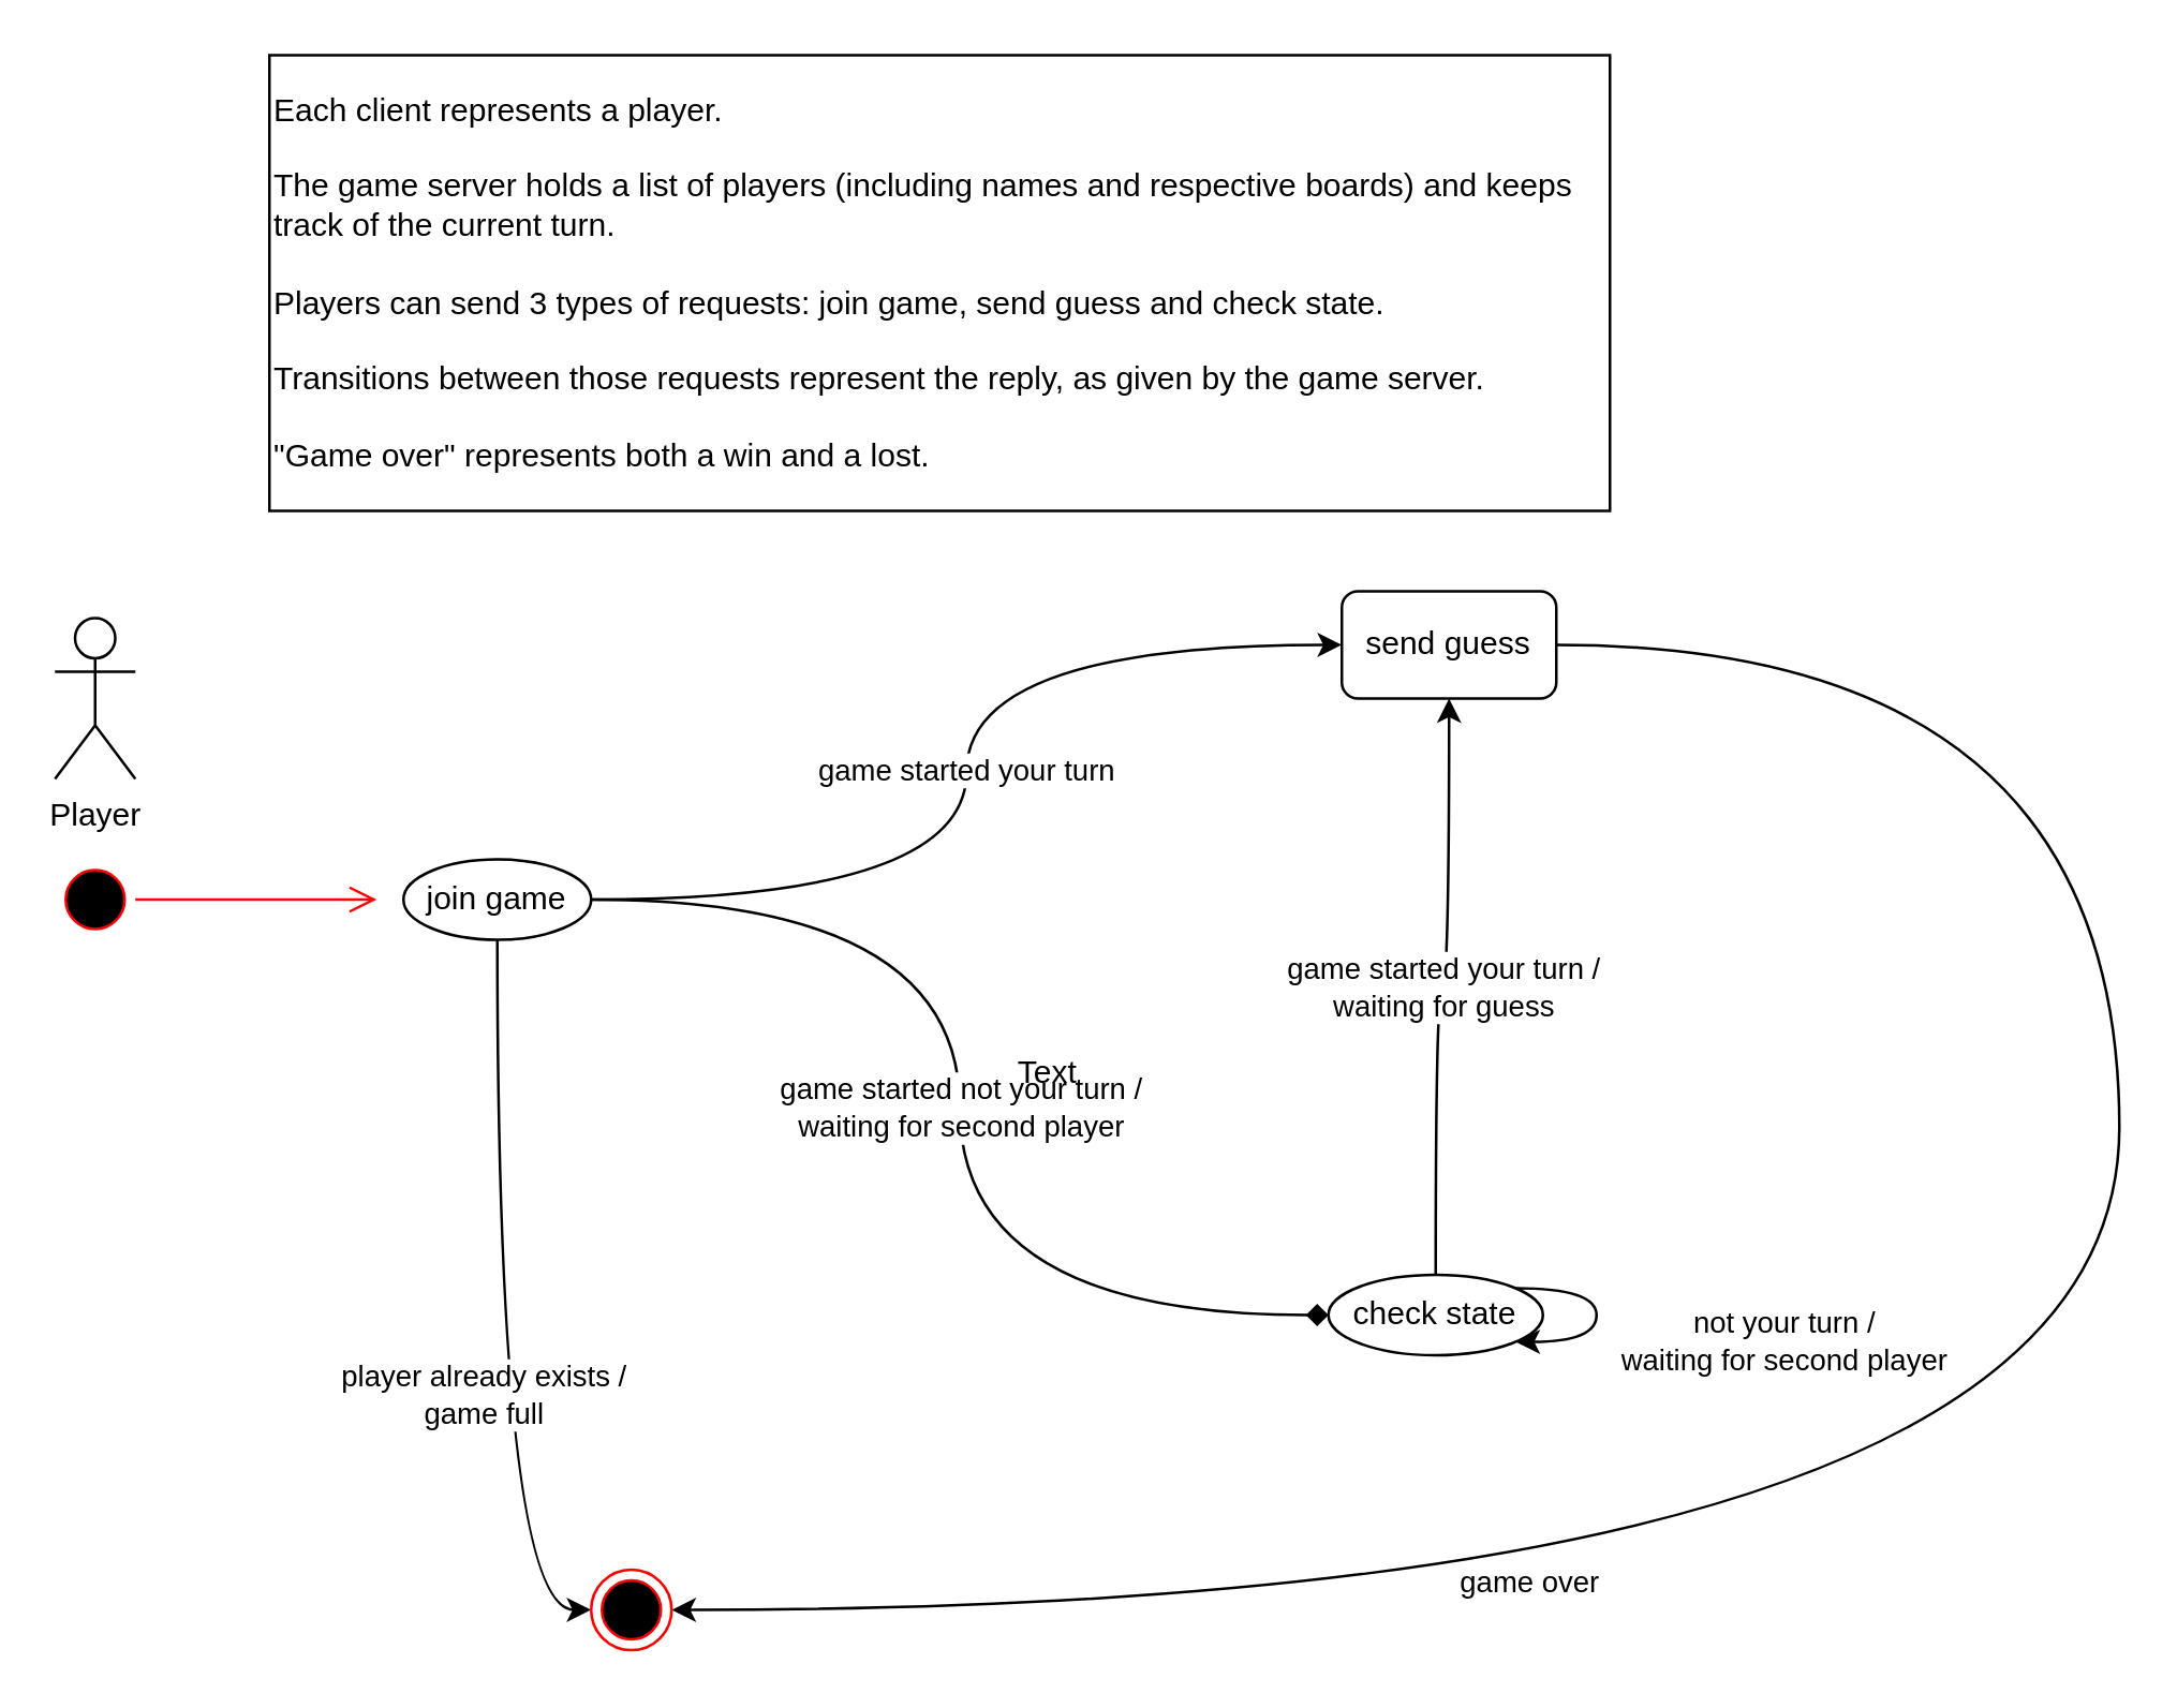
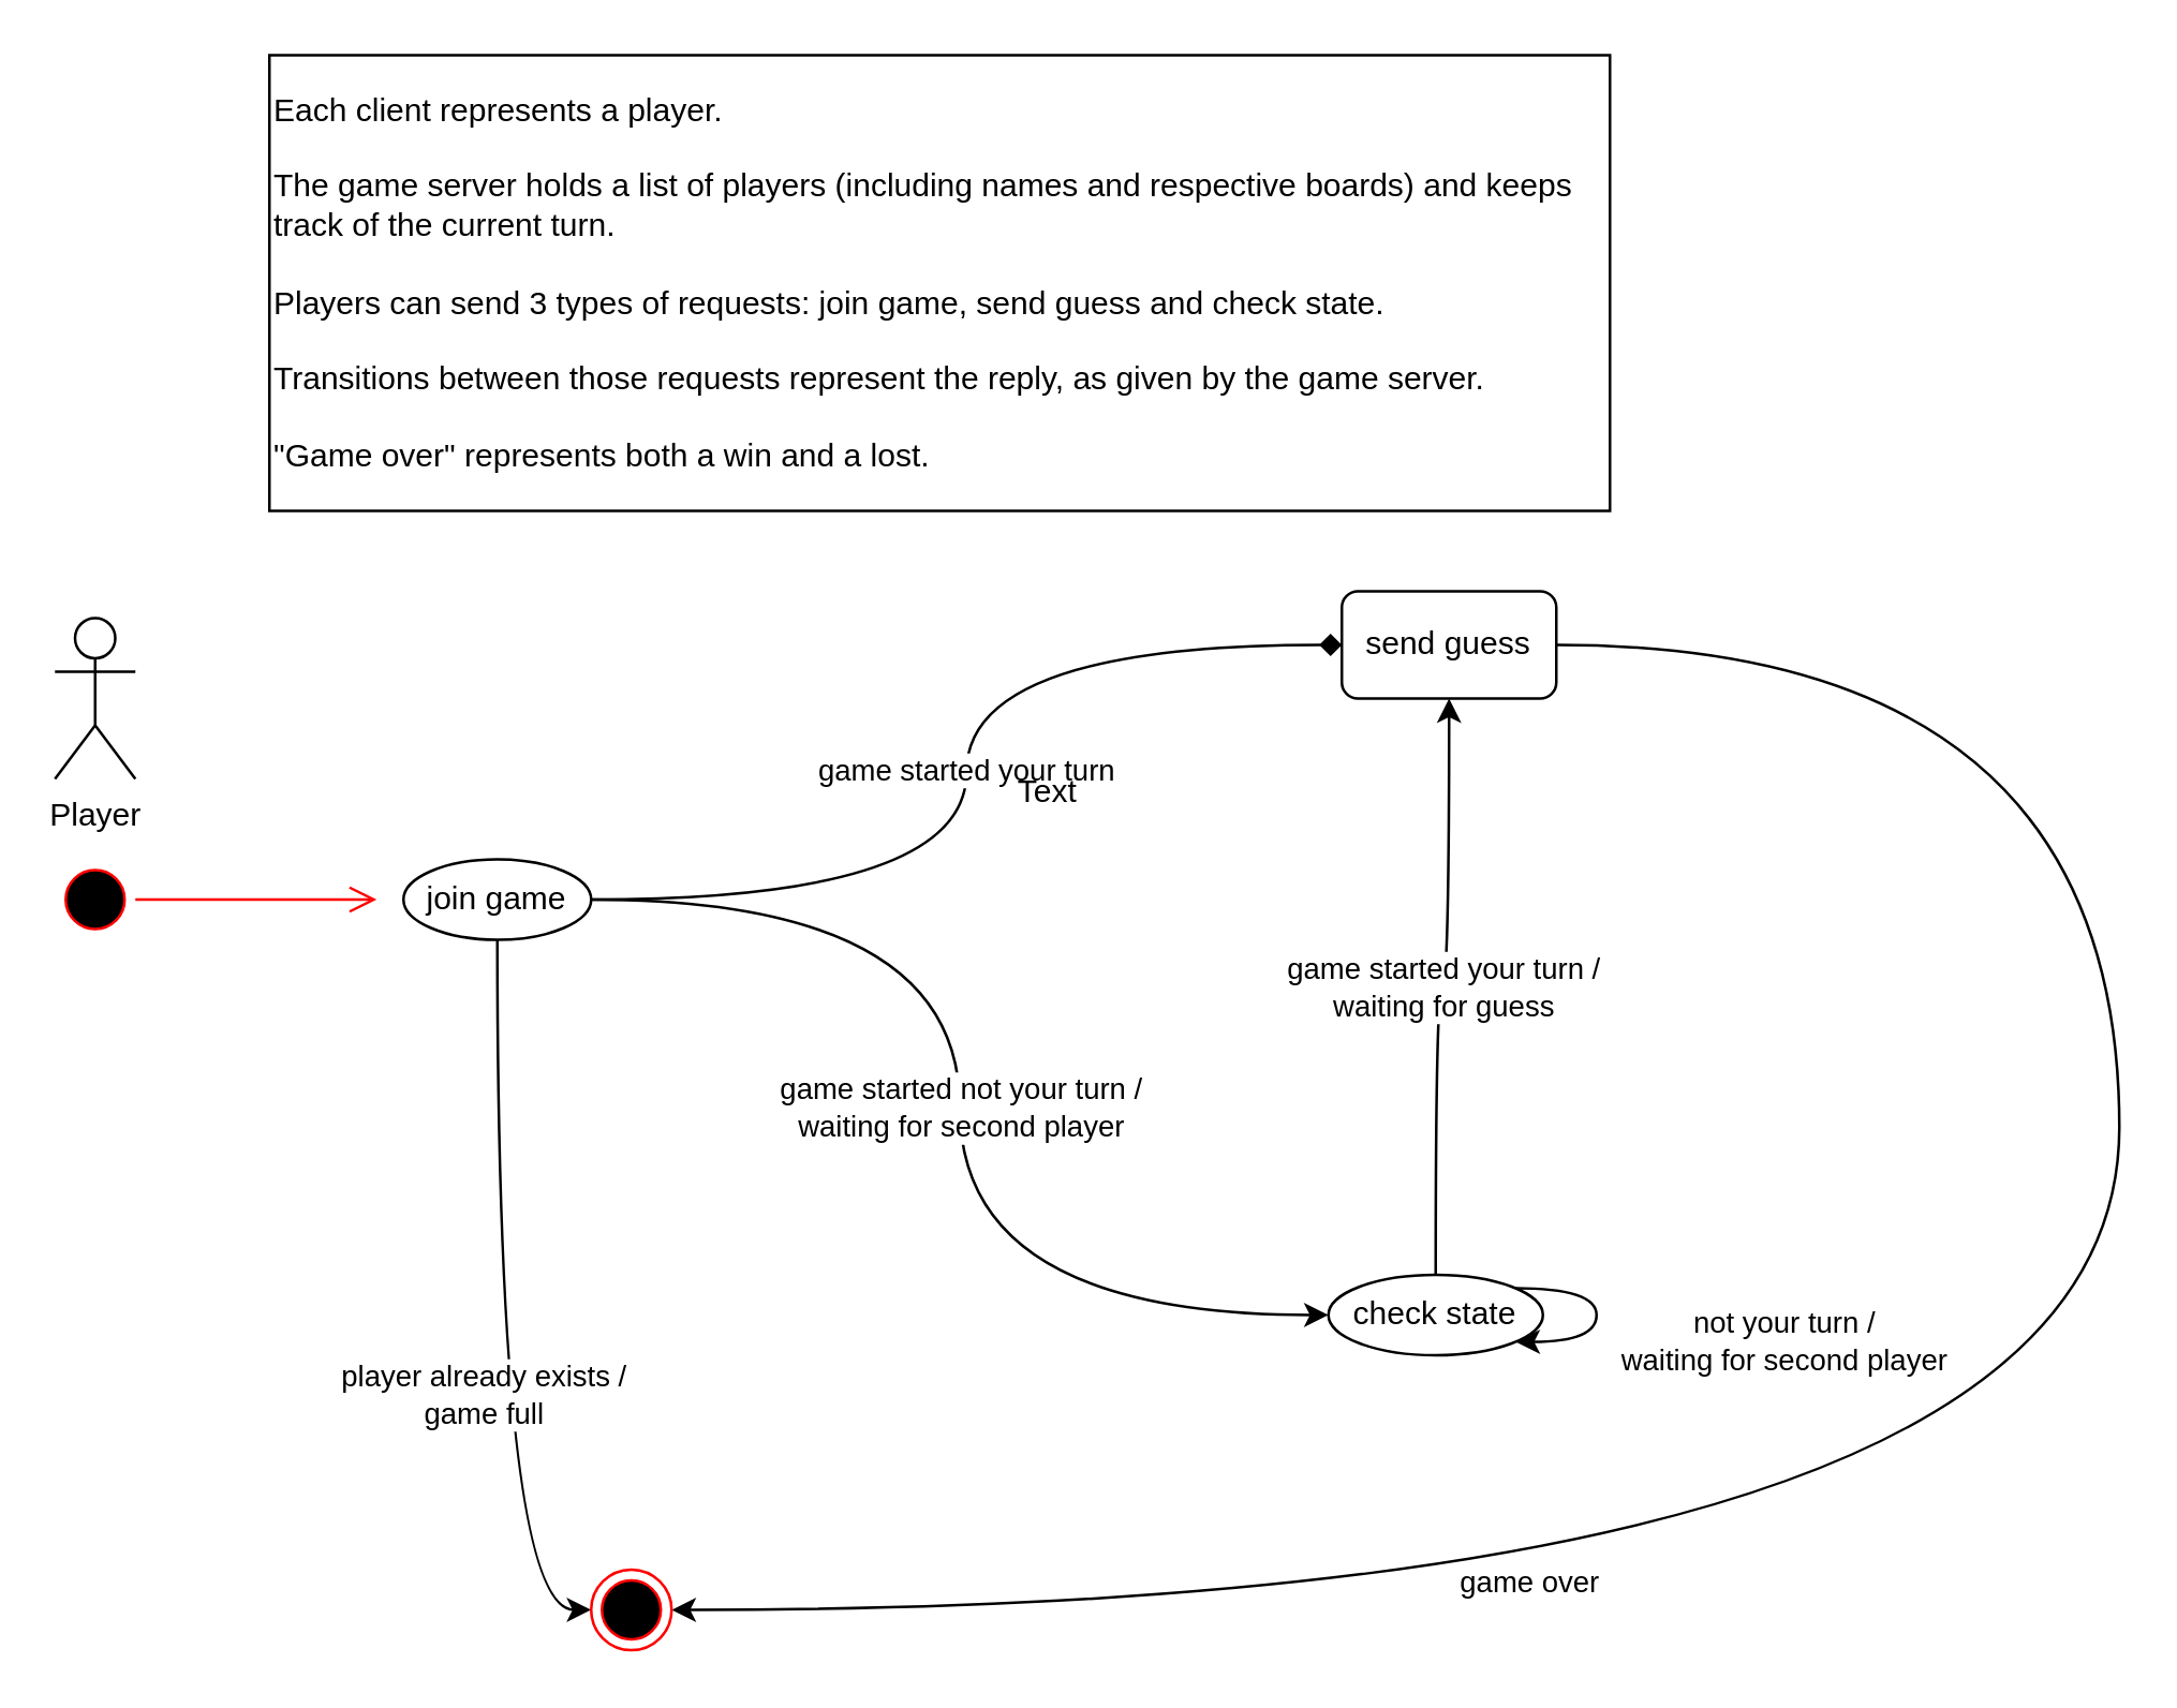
  <mxCell id="0" />
  <mxCell id="1" parent="0" />
  <mxCell id="2" value="" style="ellipse;html=1;shape=startState;fillColor=#000000;strokeColor=#ff0000;" vertex="1" parent="1"><mxGeometry x="20" y="320" width="30" height="30" as="geometry" /></mxCell>
  <mxCell id="3" value="" style="edgeStyle=orthogonalEdgeStyle;html=1;verticalAlign=bottom;endArrow=open;endSize=8;strokeColor=#ff0000;" edge="1" source="2" parent="1"><mxGeometry relative="1" as="geometry"><mxPoint x="140" y="335" as="targetPoint" /></mxGeometry></mxCell>
- <mxCell id="4" value="game started your turn" style="edgeStyle=orthogonalEdgeStyle;orthogonalLoop=1;jettySize=auto;html=1;entryX=0;entryY=0.5;entryDx=0;entryDy=0;curved=1;" edge="1" parent="1" source="7" target="9"><mxGeometry relative="1" as="geometry" /></mxCell>
- <mxCell id="5" value="game started not your turn /&lt;br&gt;waiting for second player" style="edgeStyle=orthogonalEdgeStyle;orthogonalLoop=1;jettySize=auto;html=1;entryX=0;entryY=0.5;entryDx=0;entryDy=0;curved=1;endArrow=diamond;" edge="1" parent="1" source="7" target="11"><mxGeometry relative="1" as="geometry" /></mxCell>
+ <mxCell id="4" value="game started your turn" style="edgeStyle=orthogonalEdgeStyle;orthogonalLoop=1;jettySize=auto;html=1;entryX=0;entryY=0.5;entryDx=0;entryDy=0;curved=1;endArrow=diamond;" edge="1" parent="1" source="7" target="9"><mxGeometry relative="1" as="geometry" /></mxCell>
+ <mxCell id="5" value="game started not your turn /&lt;br&gt;waiting for second player" style="edgeStyle=orthogonalEdgeStyle;orthogonalLoop=1;jettySize=auto;html=1;entryX=0;entryY=0.5;entryDx=0;entryDy=0;curved=1;" edge="1" parent="1" source="7" target="11"><mxGeometry relative="1" as="geometry" /></mxCell>
  <mxCell id="6" value="player already exists /&lt;br&gt;game full" style="edgeStyle=orthogonalEdgeStyle;orthogonalLoop=1;jettySize=auto;html=1;entryX=0;entryY=0.5;entryDx=0;entryDy=0;curved=1;" edge="1" parent="1" source="7" target="12"><mxGeometry x="0.193" y="-5" relative="1" as="geometry"><mxPoint x="360" y="335" as="targetPoint" /><mxPoint as="offset" /></mxGeometry></mxCell>
  <mxCell id="7" value="join game" style="ellipse;whiteSpace=wrap;html=1;" vertex="1" parent="1"><mxGeometry x="150" y="320" width="70" height="30" as="geometry" /></mxCell>
  <mxCell id="8" value="game over" style="edgeStyle=orthogonalEdgeStyle;curved=1;orthogonalLoop=1;jettySize=auto;html=1;entryX=1;entryY=0.5;entryDx=0;entryDy=0;" edge="1" parent="1" source="9" target="12"><mxGeometry x="0.423" y="-10" relative="1" as="geometry"><Array as="points"><mxPoint x="790" y="240" /><mxPoint x="790" y="600" /></Array><mxPoint as="offset" /></mxGeometry></mxCell>
  <mxCell id="9" value="send guess" style="whiteSpace=wrap;html=1;rounded=1;" vertex="1" parent="1"><mxGeometry x="500" y="220" width="80" height="40" as="geometry" /></mxCell>
  <mxCell id="10" value="game started your turn /&lt;br&gt;waiting for guess" style="edgeStyle=orthogonalEdgeStyle;curved=1;orthogonalLoop=1;jettySize=auto;html=1;entryX=0.5;entryY=1;entryDx=0;entryDy=0;" edge="1" parent="1" source="11" target="9"><mxGeometry relative="1" as="geometry" /></mxCell>
  <mxCell id="11" value="check state" style="ellipse;whiteSpace=wrap;html=1;" vertex="1" parent="1"><mxGeometry x="495" y="475" width="80" height="30" as="geometry" /></mxCell>
  <mxCell id="12" value="" style="ellipse;html=1;shape=endState;fillColor=#000000;strokeColor=#ff0000;" vertex="1" parent="1"><mxGeometry x="220" y="585" width="30" height="30" as="geometry" /></mxCell>
  <mxCell id="13" value="&lt;span style=&quot;color: rgb(0 , 0 , 0) ; font-family: &amp;#34;helvetica&amp;#34; ; font-size: 11px ; font-style: normal ; font-weight: 400 ; letter-spacing: normal ; text-align: center ; text-indent: 0px ; text-transform: none ; word-spacing: 0px ; background-color: rgb(255 , 255 , 255) ; display: inline ; float: none&quot;&gt;not your turn /&lt;/span&gt;&lt;br style=&quot;color: rgb(0 , 0 , 0) ; font-family: &amp;#34;helvetica&amp;#34; ; font-size: 11px ; font-style: normal ; font-weight: 400 ; letter-spacing: normal ; text-align: center ; text-indent: 0px ; text-transform: none ; word-spacing: 0px&quot;&gt;&lt;span style=&quot;color: rgb(0 , 0 , 0) ; font-family: &amp;#34;helvetica&amp;#34; ; font-size: 11px ; font-style: normal ; font-weight: 400 ; letter-spacing: normal ; text-align: center ; text-indent: 0px ; text-transform: none ; word-spacing: 0px ; background-color: rgb(255 , 255 , 255) ; display: inline ; float: none&quot;&gt;waiting for second player&lt;/span&gt;" style="edgeStyle=orthogonalEdgeStyle;orthogonalLoop=1;jettySize=auto;html=1;curved=1;" edge="1" parent="1" source="11" target="11"><mxGeometry x="0.249" y="-70" relative="1" as="geometry"><mxPoint x="70" y="70" as="offset" /></mxGeometry></mxCell>
  <mxCell id="14" value="Player" style="shape=umlActor;verticalLabelPosition=bottom;verticalAlign=top;html=1;outlineConnect=0;" vertex="1" parent="1"><mxGeometry x="20" y="230" width="30" height="60" as="geometry" /></mxCell>
  <mxCell id="15" value="Each client represents a player.&lt;br&gt;&lt;br&gt;The game server holds a list of players (including names and respective boards) and keeps track of the current turn.&lt;br&gt;&lt;br&gt;Players can send 3 types of requests: join game, send guess and check state.&lt;br&gt;&lt;br&gt;Transitions between those requests represent the reply, as given by the game server.&lt;br&gt;&lt;br&gt;&quot;Game over&quot; represents both a win and a lost." style="rounded=0;whiteSpace=wrap;html=1;align=left;" vertex="1" parent="1"><mxGeometry x="100" y="20" width="500" height="170" as="geometry" /></mxCell>
- <mxCell id="16" value="Text" style="text;html=1;resizable=0;autosize=1;align=center;verticalAlign=middle;points=[];fillColor=none;strokeColor=none;rounded=0;" vertex="1" parent="1"><mxGeometry x="370" y="390" width="40" height="20" as="geometry" /></mxCell>
+ <mxCell id="16" value="Text" style="text;html=1;resizable=0;autosize=1;align=center;verticalAlign=middle;points=[];fillColor=none;strokeColor=none;rounded=0;" vertex="1" parent="1"><mxGeometry x="370" y="285" width="40" height="20" as="geometry" /></mxCell>
